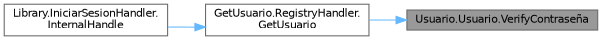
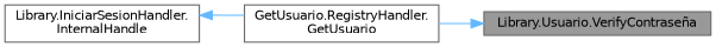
  digraph {
    rankdir=RL
    node [color=grey40 fillcolor=white fontname=Helvetica fontsize=10 shape=box style=filled]
    edge [color=steelblue1 dir=back fontname=Helvetica fontsize=10 labelfontname=Helvetica labelfontsize=10 style=solid]
-   n1 [color=gray40 fillcolor=grey60 fontcolor=black height=0.2 label="Usuario.Usuario.VerifyContraseña" width=0.4]
+   n1 [color=gray40 fillcolor=grey60 fontcolor=black height=0.2 label="Library.Usuario.VerifyContraseña" width=0.4]
    n2 [height=0.2 label="GetUsuario.RegistryHandler.\lGetUsuario" width=0.4]
    n3 [height=0.2 label="Library.IniciarSesionHandler.\lInternalHandle" width=0.4]
    n1 -> n2
-   n2 -> n3
+   n3 -> n2
  }
